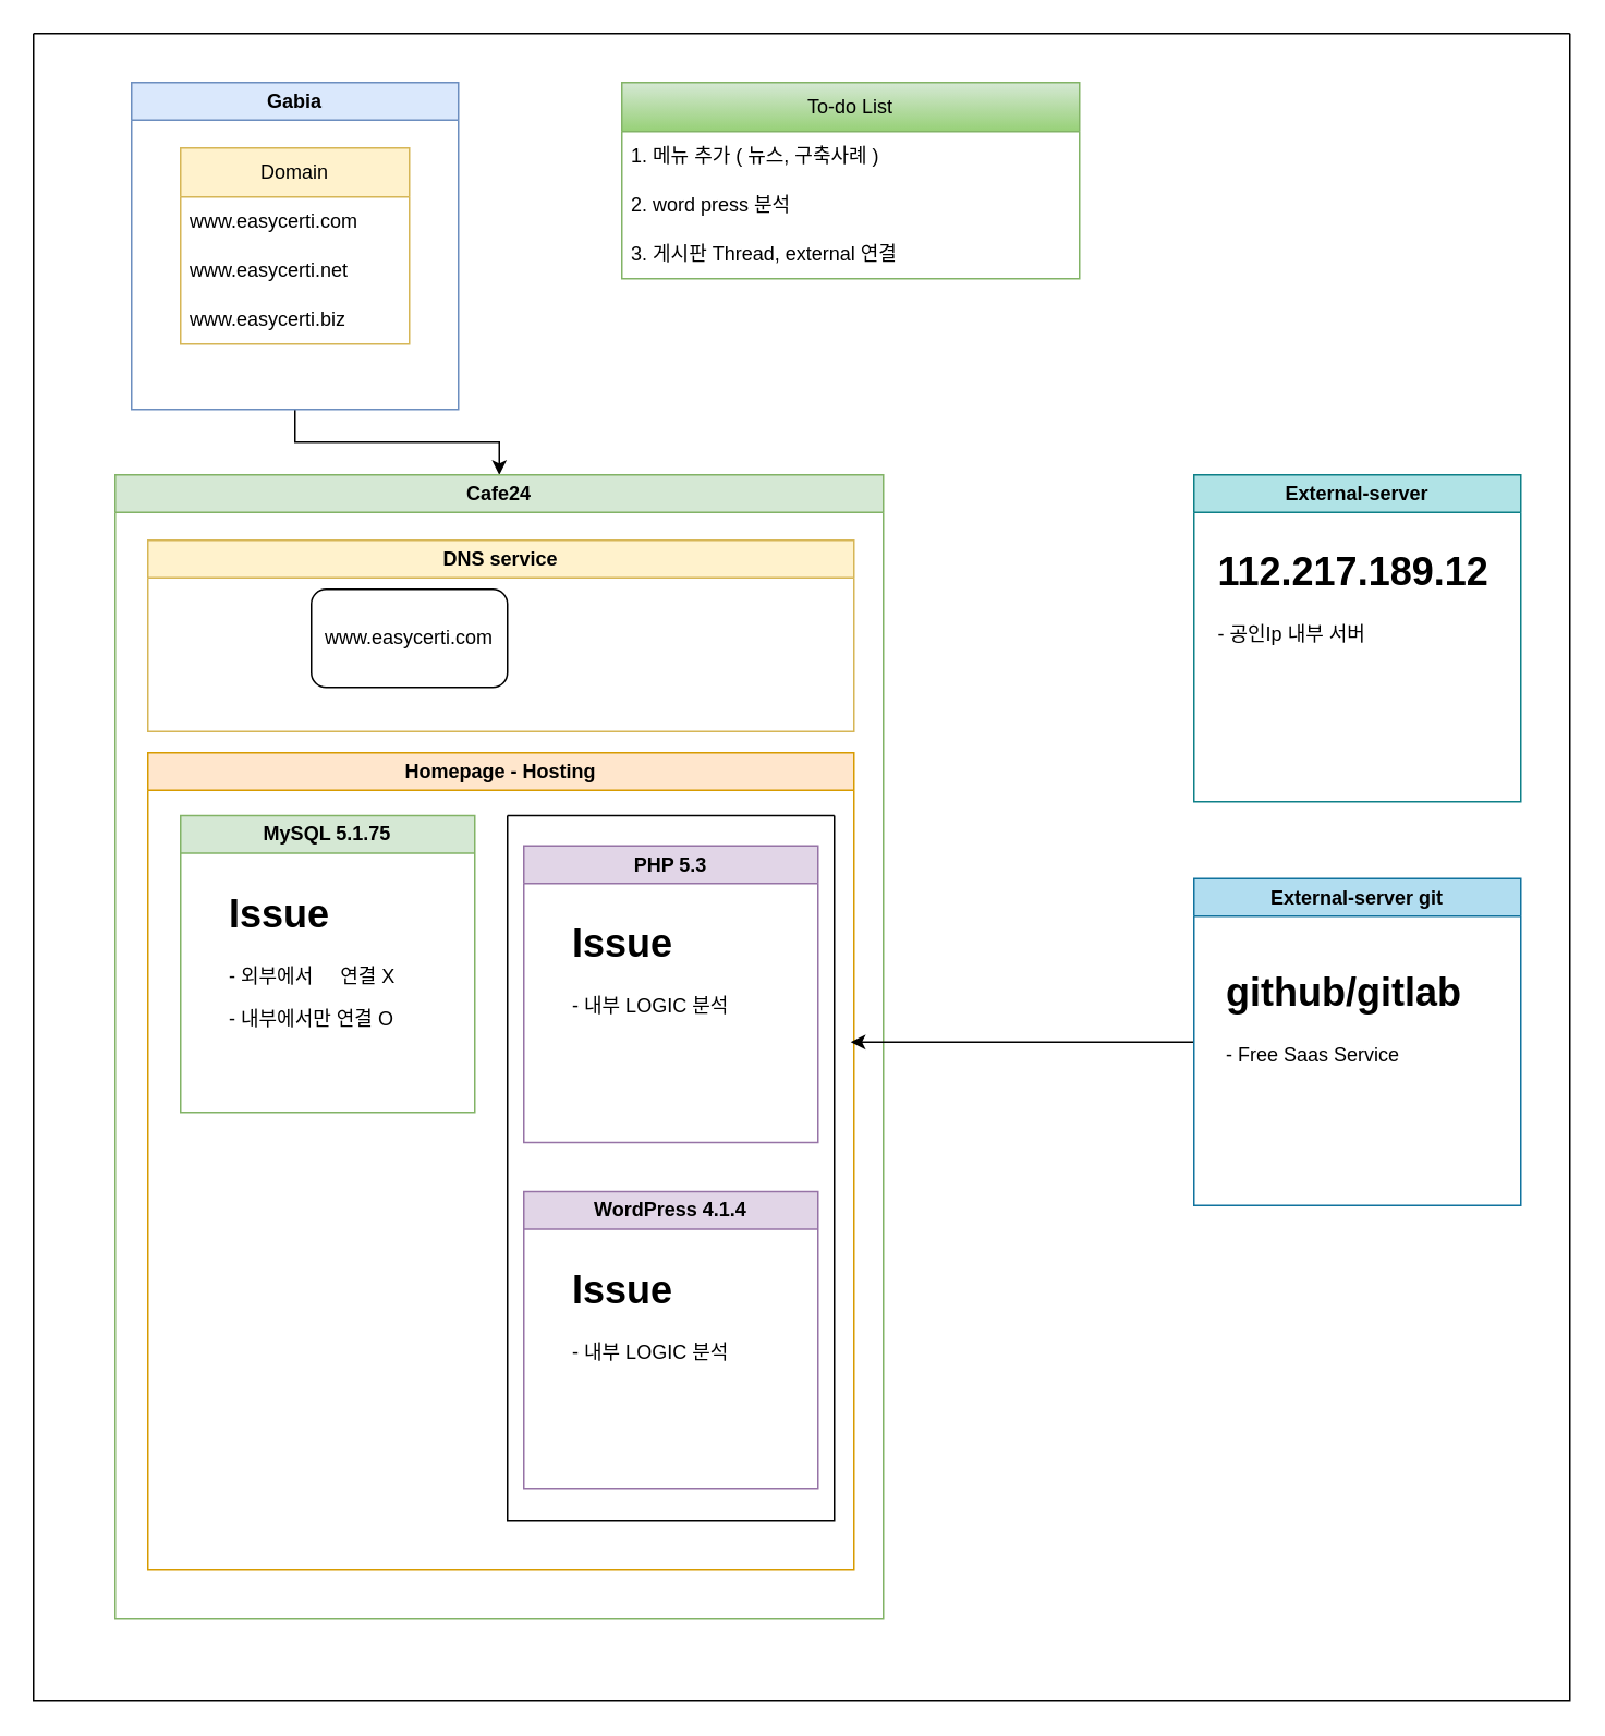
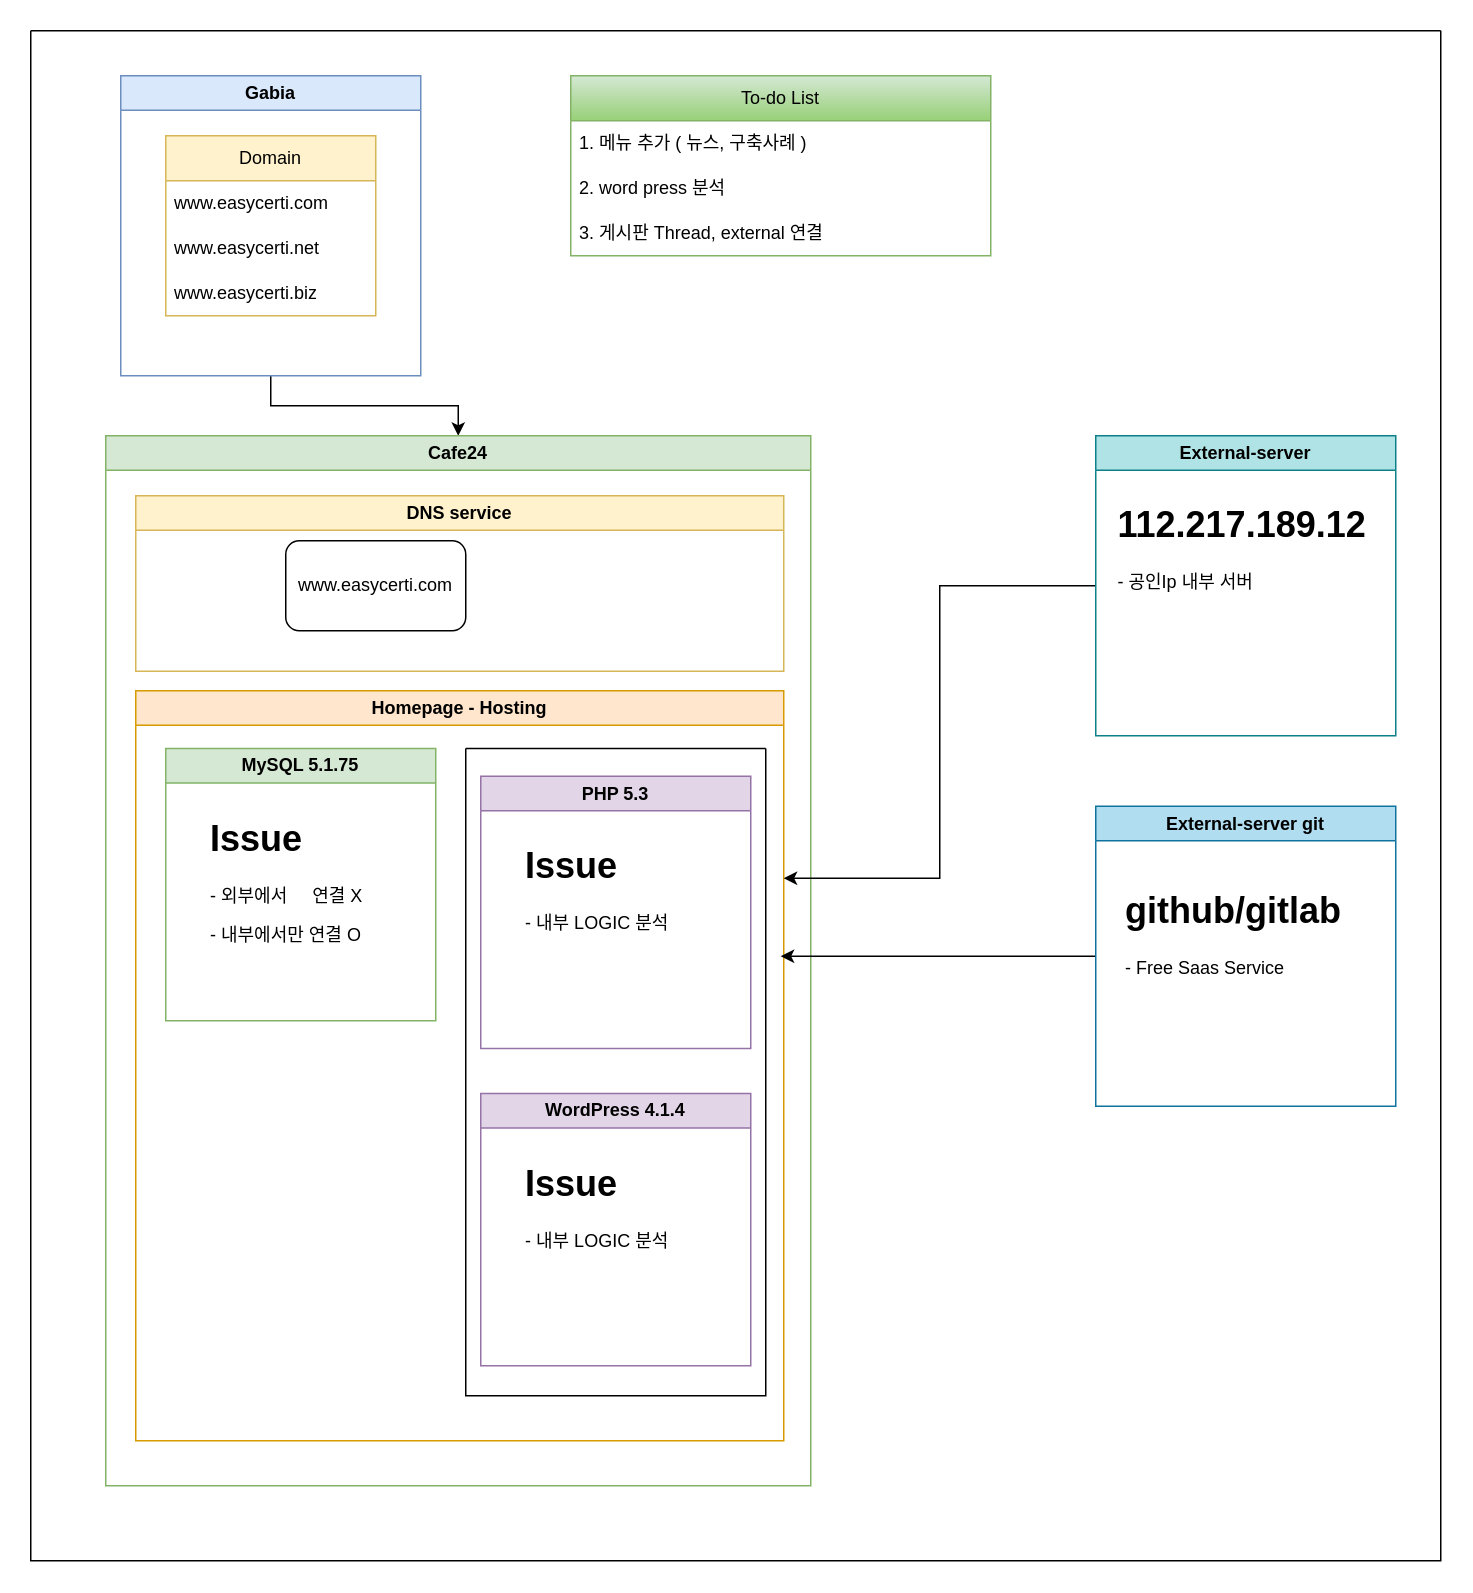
  <mxCell id="0" />
  <mxCell id="1" parent="0" />
  <mxCell id="2" style="edgeStyle=orthogonalEdgeStyle;rounded=0;orthogonalLoop=1;jettySize=auto;html=1;entryX=0.5;entryY=0;entryDx=0;entryDy=0;" parent="1" source="3" target="8" edge="1"><mxGeometry relative="1" as="geometry" /></mxCell>
  <mxCell id="3" value="Gabia" style="swimlane;whiteSpace=wrap;html=1;fillColor=#dae8fc;strokeColor=#6c8ebf;" parent="1" vertex="1"><mxGeometry x="80" y="50" width="200" height="200" as="geometry" /></mxCell>
  <mxCell id="4" value="Domain" style="swimlane;fontStyle=0;childLayout=stackLayout;horizontal=1;startSize=30;horizontalStack=0;resizeParent=1;resizeParentMax=0;resizeLast=0;collapsible=1;marginBottom=0;whiteSpace=wrap;html=1;fillColor=#fff2cc;strokeColor=#d6b656;" parent="3" vertex="1"><mxGeometry x="30" y="40" width="140" height="120" as="geometry" /></mxCell>
  <mxCell id="5" value="www.easycerti.com" style="text;strokeColor=none;fillColor=none;align=left;verticalAlign=middle;spacingLeft=4;spacingRight=4;overflow=hidden;points=[[0,0.5],[1,0.5]];portConstraint=eastwest;rotatable=0;whiteSpace=wrap;html=1;" parent="4" vertex="1"><mxGeometry y="30" width="140" height="30" as="geometry" /></mxCell>
  <mxCell id="6" value="www.easycerti.net" style="text;strokeColor=none;fillColor=none;align=left;verticalAlign=middle;spacingLeft=4;spacingRight=4;overflow=hidden;points=[[0,0.5],[1,0.5]];portConstraint=eastwest;rotatable=0;whiteSpace=wrap;html=1;" parent="4" vertex="1"><mxGeometry y="60" width="140" height="30" as="geometry" /></mxCell>
  <mxCell id="7" value="www.easycerti.biz" style="text;strokeColor=none;fillColor=none;align=left;verticalAlign=middle;spacingLeft=4;spacingRight=4;overflow=hidden;points=[[0,0.5],[1,0.5]];portConstraint=eastwest;rotatable=0;whiteSpace=wrap;html=1;" parent="4" vertex="1"><mxGeometry y="90" width="140" height="30" as="geometry" /></mxCell>
  <mxCell id="8" value="Cafe24" style="swimlane;whiteSpace=wrap;html=1;fillColor=#d5e8d4;strokeColor=#82b366;" parent="1" vertex="1"><mxGeometry x="70" y="290" width="470" height="700" as="geometry" /></mxCell>
  <mxCell id="9" value="DNS service" style="swimlane;whiteSpace=wrap;html=1;fillColor=#fff2cc;strokeColor=#d6b656;" parent="8" vertex="1"><mxGeometry x="20" y="40" width="432" height="117" as="geometry" /></mxCell>
  <mxCell id="10" value="www.easycerti.com" style="rounded=1;whiteSpace=wrap;html=1;" parent="9" vertex="1"><mxGeometry x="100" y="30" width="120" height="60" as="geometry" /></mxCell>
  <mxCell id="11" value="Homepage - Hosting" style="swimlane;whiteSpace=wrap;html=1;fillColor=#ffe6cc;strokeColor=#d79b00;" parent="8" vertex="1"><mxGeometry x="20" y="170" width="432" height="500" as="geometry" /></mxCell>
  <mxCell id="12" value="MySQL 5.1.75" style="swimlane;whiteSpace=wrap;html=1;fillColor=#d5e8d4;strokeColor=#82b366;" parent="11" vertex="1"><mxGeometry x="20" y="38.5" width="180" height="181.5" as="geometry" /></mxCell>
  <mxCell id="13" value="&lt;h1&gt;Issue&lt;/h1&gt;&lt;p&gt;- 외부에서&amp;nbsp; &amp;nbsp; &amp;nbsp;연결 X&lt;/p&gt;&lt;p&gt;- 내부에서만 연결 O&lt;/p&gt;" style="text;html=1;strokeColor=none;fillColor=none;spacing=5;spacingTop=-20;whiteSpace=wrap;overflow=hidden;rounded=0;" parent="12" vertex="1"><mxGeometry x="25" y="40" width="135" height="120" as="geometry" /></mxCell>
  <mxCell id="14" value="" style="swimlane;startSize=0;" parent="11" vertex="1"><mxGeometry x="220" y="38.5" width="200" height="431.5" as="geometry" /></mxCell>
  <mxCell id="15" value="PHP 5.3" style="swimlane;whiteSpace=wrap;html=1;fillColor=#e1d5e7;strokeColor=#9673a6;" parent="14" vertex="1"><mxGeometry x="10" y="18.5" width="180" height="181.5" as="geometry" /></mxCell>
  <mxCell id="16" value="&lt;h1&gt;Issue&lt;/h1&gt;&lt;p&gt;- 내부 LOGIC 분석&lt;/p&gt;" style="text;html=1;strokeColor=none;fillColor=none;spacing=5;spacingTop=-20;whiteSpace=wrap;overflow=hidden;rounded=0;" parent="15" vertex="1"><mxGeometry x="25" y="40" width="135" height="120" as="geometry" /></mxCell>
  <mxCell id="17" value="WordPress 4.1.4" style="swimlane;whiteSpace=wrap;html=1;fillColor=#e1d5e7;strokeColor=#9673a6;" parent="14" vertex="1"><mxGeometry x="10" y="230" width="180" height="181.5" as="geometry" /></mxCell>
  <mxCell id="18" value="&lt;h1&gt;Issue&lt;/h1&gt;&lt;p&gt;- 내부 LOGIC 분석&lt;/p&gt;" style="text;html=1;strokeColor=none;fillColor=none;spacing=5;spacingTop=-20;whiteSpace=wrap;overflow=hidden;rounded=0;" parent="17" vertex="1"><mxGeometry x="25" y="40" width="135" height="120" as="geometry" /></mxCell>
+ <mxCell id="19" style="edgeStyle=orthogonalEdgeStyle;rounded=0;orthogonalLoop=1;jettySize=auto;html=1;entryX=1;entryY=0.25;entryDx=0;entryDy=0;" parent="1" source="20" target="11" edge="1"><mxGeometry relative="1" as="geometry" /></mxCell>
  <mxCell id="20" value="External-server" style="swimlane;whiteSpace=wrap;html=1;fillColor=#b0e3e6;strokeColor=#0e8088;" parent="1" vertex="1"><mxGeometry x="730" y="290" width="200" height="200" as="geometry" /></mxCell>
  <mxCell id="21" value="&lt;h1&gt;112.217.189.12&lt;/h1&gt;&lt;p&gt;- 공인Ip 내부 서버&lt;/p&gt;" style="text;html=1;strokeColor=none;fillColor=none;spacing=5;spacingTop=-20;whiteSpace=wrap;overflow=hidden;rounded=0;" parent="20" vertex="1"><mxGeometry x="10" y="40" width="180" height="100" as="geometry" /></mxCell>
  <mxCell id="22" style="edgeStyle=orthogonalEdgeStyle;rounded=0;orthogonalLoop=1;jettySize=auto;html=1;" parent="1" source="23" edge="1"><mxGeometry relative="1" as="geometry"><mxPoint x="520" y="637" as="targetPoint" /></mxGeometry></mxCell>
  <mxCell id="23" value="External-server git" style="swimlane;whiteSpace=wrap;html=1;fillColor=#b1ddf0;strokeColor=#10739e;" parent="1" vertex="1"><mxGeometry x="730" y="537" width="200" height="200" as="geometry" /></mxCell>
  <mxCell id="24" value="&lt;h1&gt;github/gitlab&lt;/h1&gt;&lt;p&gt;- Free Saas Service&lt;/p&gt;" style="text;html=1;strokeColor=none;fillColor=none;spacing=5;spacingTop=-20;whiteSpace=wrap;overflow=hidden;rounded=0;" parent="23" vertex="1"><mxGeometry x="15" y="50" width="180" height="100" as="geometry" /></mxCell>
  <mxCell id="25" value="To-do List" style="swimlane;fontStyle=0;childLayout=stackLayout;horizontal=1;startSize=30;horizontalStack=0;resizeParent=1;resizeParentMax=0;resizeLast=0;collapsible=1;marginBottom=0;whiteSpace=wrap;html=1;fillColor=#d5e8d4;gradientColor=#97d077;strokeColor=#82b366;" parent="1" vertex="1"><mxGeometry x="380" y="50" width="280" height="120" as="geometry" /></mxCell>
  <mxCell id="26" value="1. 메뉴 추가 ( 뉴스, 구축사례 )" style="text;strokeColor=none;fillColor=none;align=left;verticalAlign=middle;spacingLeft=4;spacingRight=4;overflow=hidden;points=[[0,0.5],[1,0.5]];portConstraint=eastwest;rotatable=0;whiteSpace=wrap;html=1;" parent="25" vertex="1"><mxGeometry y="30" width="280" height="30" as="geometry" /></mxCell>
  <mxCell id="27" value="2. word press 분석" style="text;strokeColor=none;fillColor=none;align=left;verticalAlign=middle;spacingLeft=4;spacingRight=4;overflow=hidden;points=[[0,0.5],[1,0.5]];portConstraint=eastwest;rotatable=0;whiteSpace=wrap;html=1;" parent="25" vertex="1"><mxGeometry y="60" width="280" height="30" as="geometry" /></mxCell>
  <mxCell id="28" value="3. 게시판 Thread, external 연결" style="text;strokeColor=none;fillColor=none;align=left;verticalAlign=middle;spacingLeft=4;spacingRight=4;overflow=hidden;points=[[0,0.5],[1,0.5]];portConstraint=eastwest;rotatable=0;whiteSpace=wrap;html=1;" parent="25" vertex="1"><mxGeometry y="90" width="280" height="30" as="geometry" /></mxCell>
  <mxCell id="29" value="" style="swimlane;startSize=0;" vertex="1" parent="1"><mxGeometry x="20" y="20" width="940" height="1020" as="geometry" /></mxCell>
